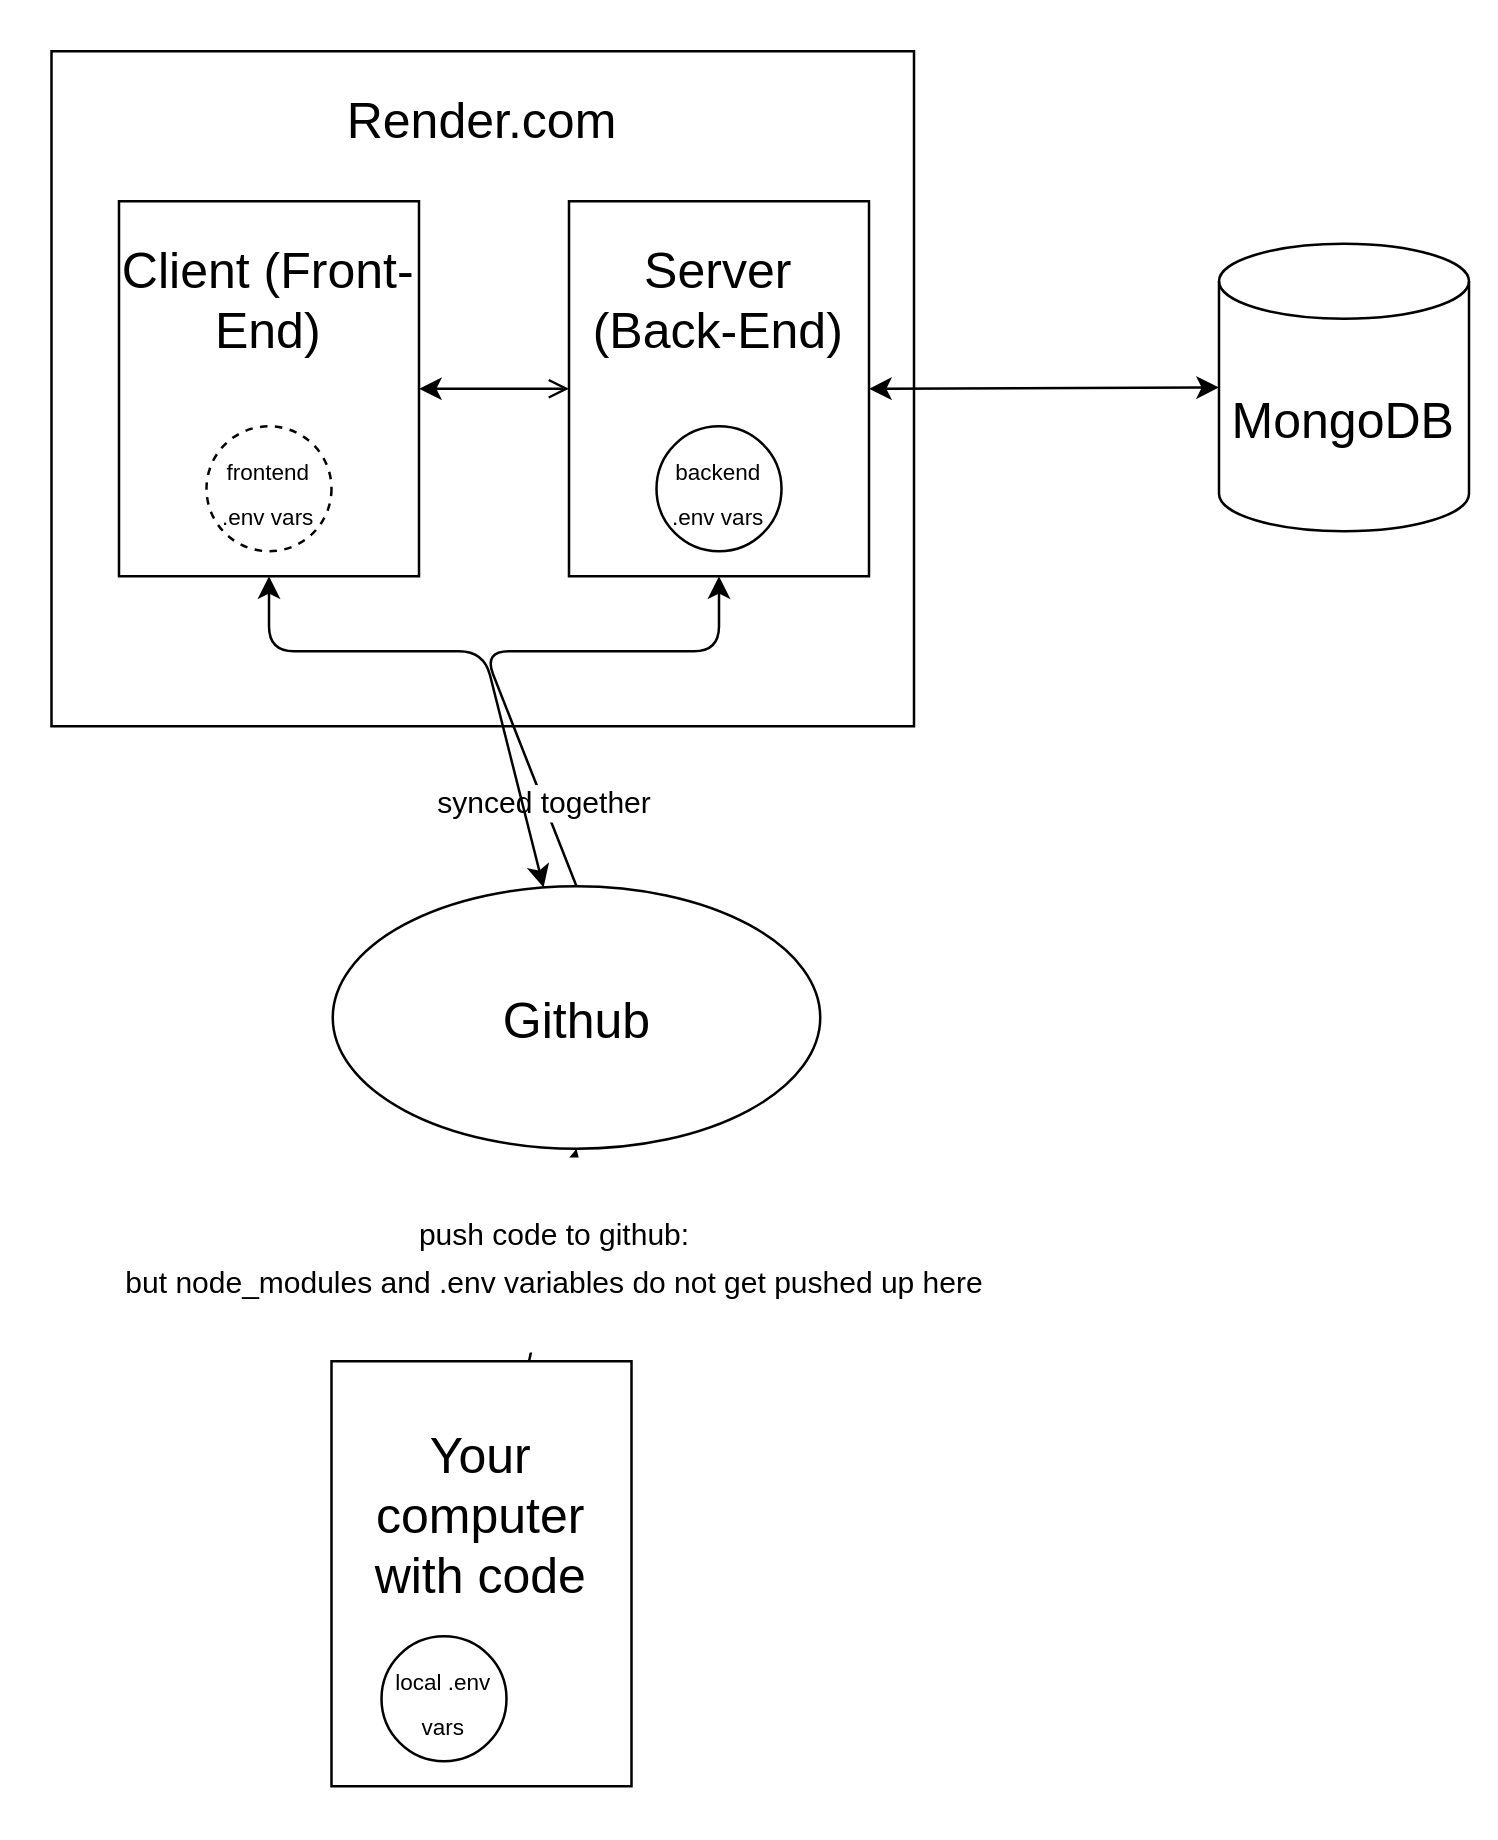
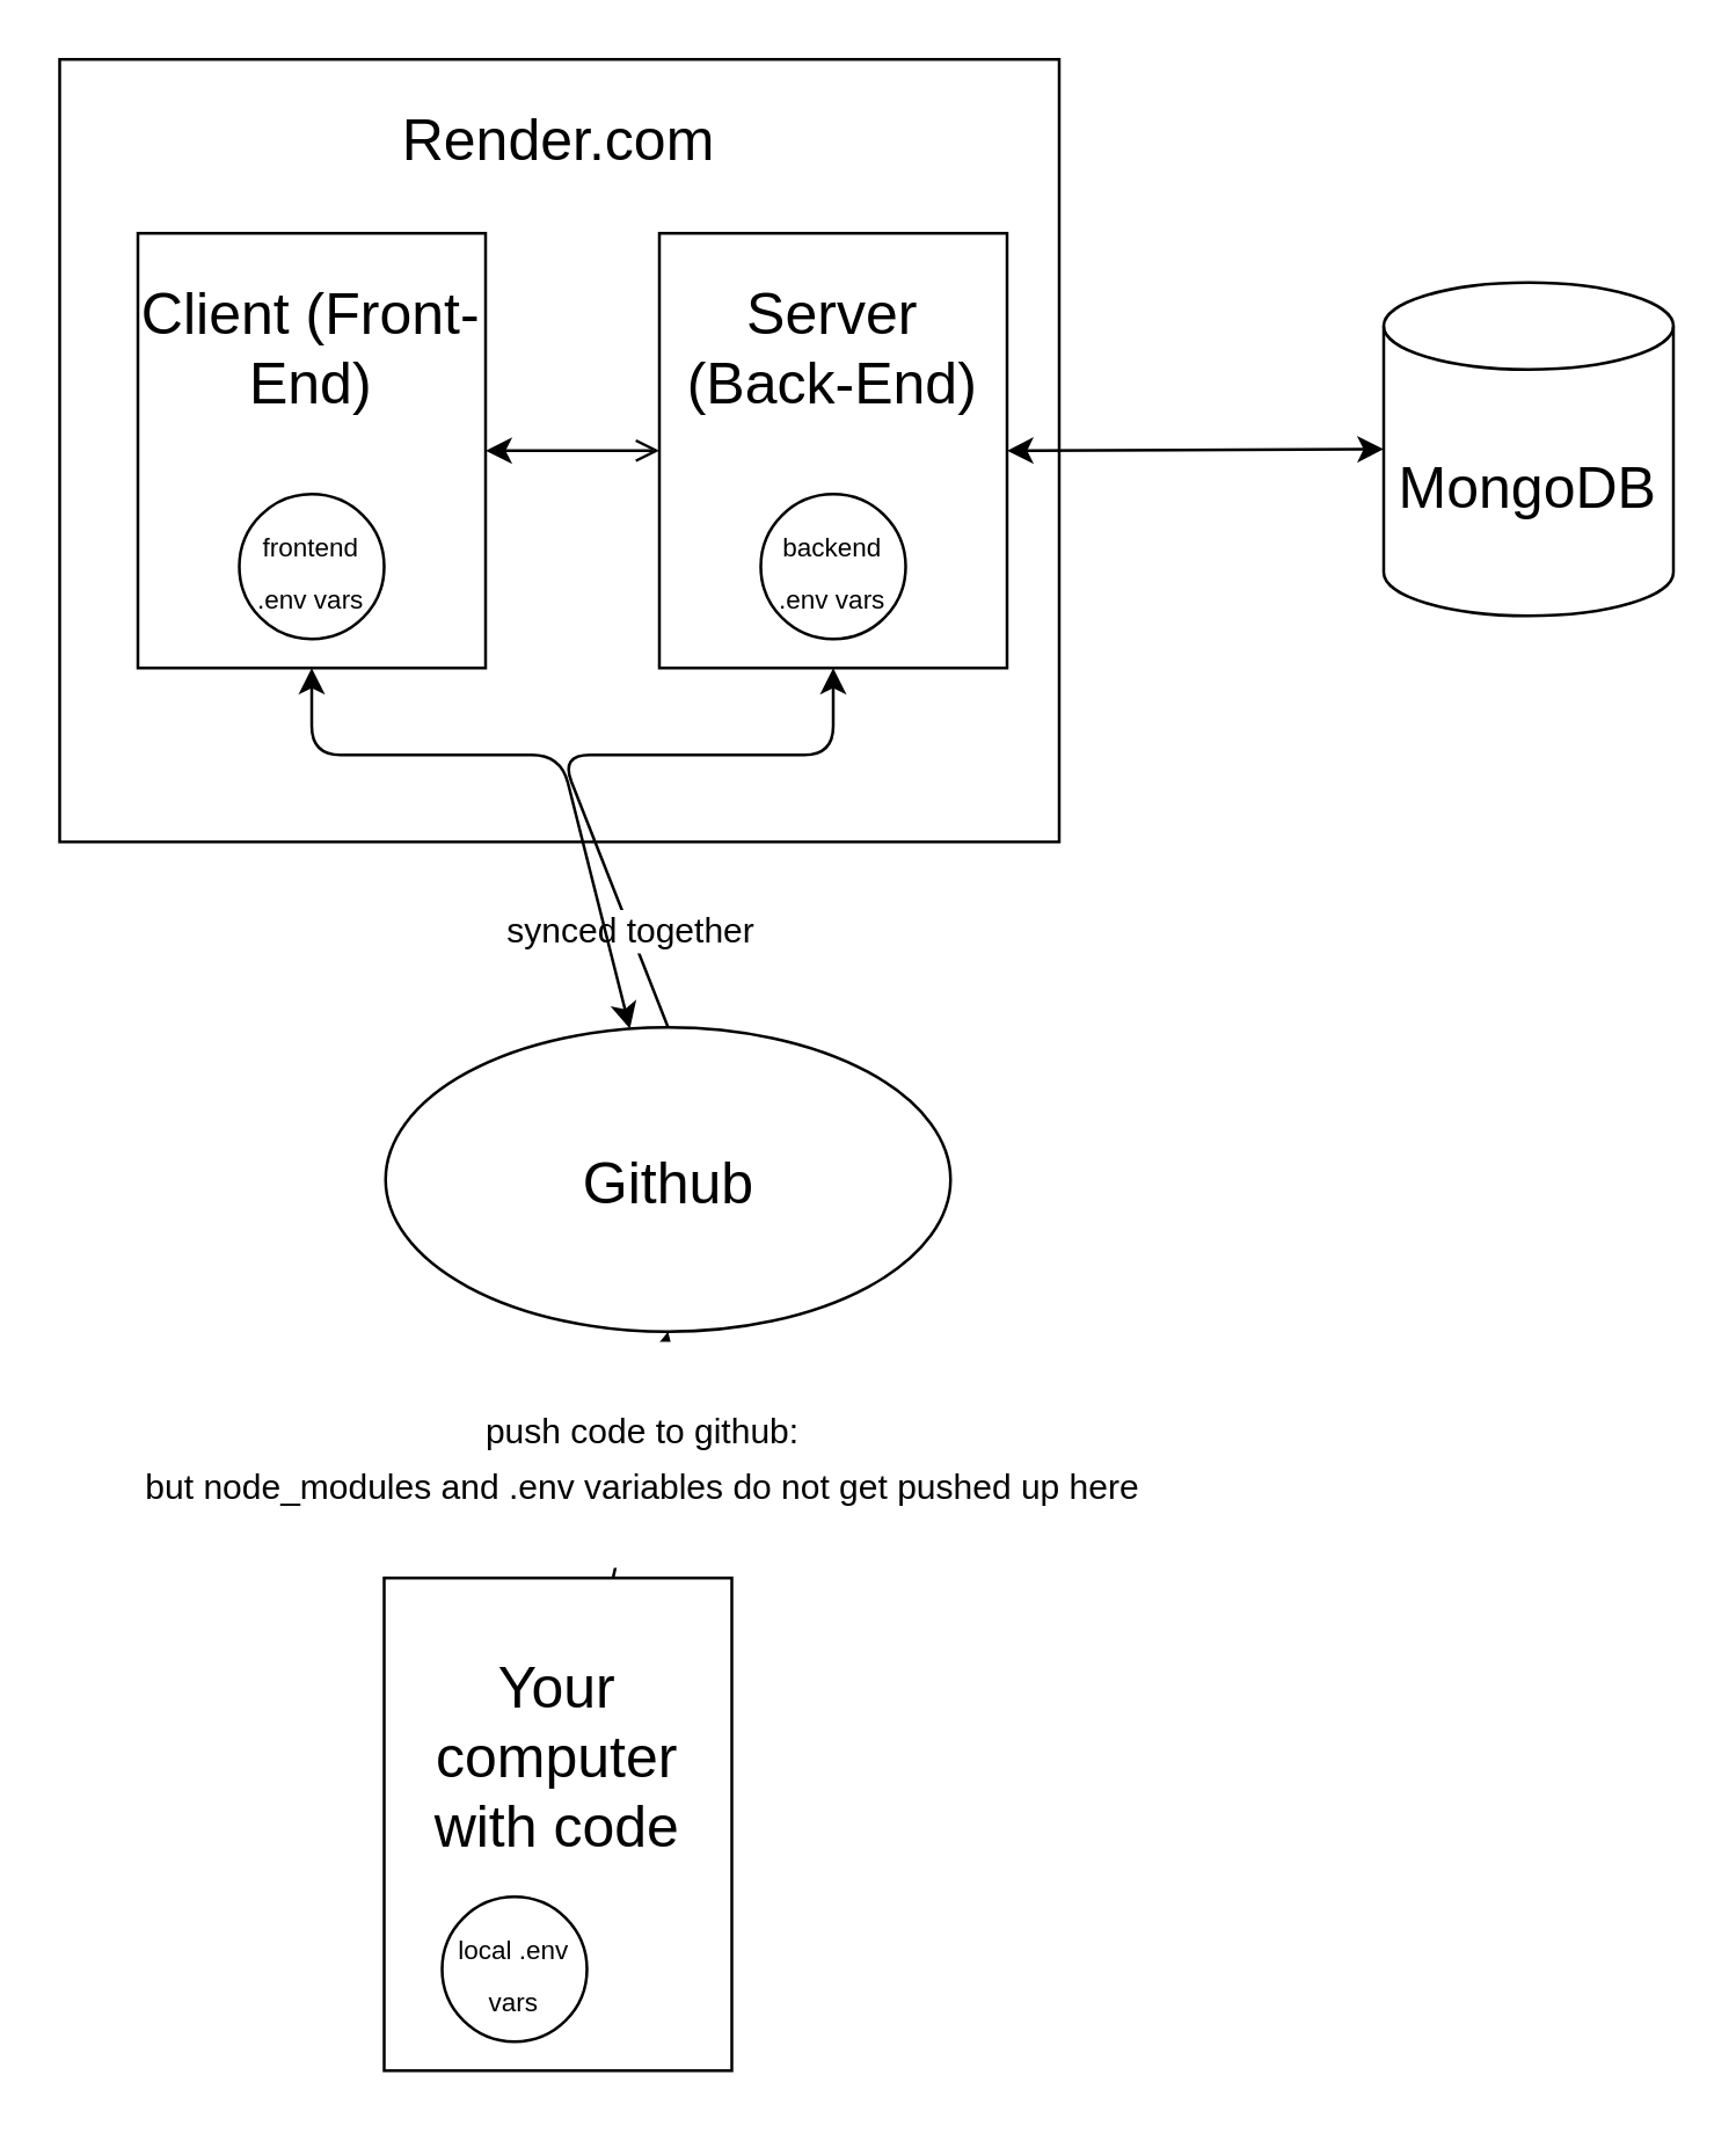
  <mxCell id="0" />
  <mxCell id="1" parent="0" />
  <mxCell id="2" value="&lt;div style=&quot;font-size: 20px;&quot;&gt;&lt;span style=&quot;background-color: initial;&quot;&gt;&lt;font style=&quot;font-size: 20px;&quot;&gt;Render.com&lt;/font&gt;&lt;/span&gt;&lt;/div&gt;&lt;div style=&quot;font-size: 20px;&quot;&gt;&lt;span style=&quot;background-color: initial;&quot;&gt;&lt;font style=&quot;font-size: 20px;&quot;&gt;&lt;br&gt;&lt;/font&gt;&lt;/span&gt;&lt;/div&gt;&lt;div style=&quot;font-size: 20px;&quot;&gt;&lt;span style=&quot;background-color: initial;&quot;&gt;&lt;font style=&quot;font-size: 20px;&quot;&gt;&lt;br&gt;&lt;/font&gt;&lt;/span&gt;&lt;/div&gt;&lt;div style=&quot;font-size: 20px;&quot;&gt;&lt;span style=&quot;background-color: initial;&quot;&gt;&lt;font style=&quot;font-size: 20px;&quot;&gt;&lt;br&gt;&lt;/font&gt;&lt;/span&gt;&lt;/div&gt;&lt;div style=&quot;font-size: 20px;&quot;&gt;&lt;span style=&quot;background-color: initial;&quot;&gt;&lt;font style=&quot;font-size: 20px;&quot;&gt;&lt;br&gt;&lt;/font&gt;&lt;/span&gt;&lt;/div&gt;&lt;div style=&quot;font-size: 20px;&quot;&gt;&lt;span style=&quot;background-color: initial;&quot;&gt;&lt;font style=&quot;font-size: 20px;&quot;&gt;&lt;br&gt;&lt;/font&gt;&lt;/span&gt;&lt;/div&gt;&lt;div style=&quot;font-size: 20px;&quot;&gt;&lt;span style=&quot;background-color: initial;&quot;&gt;&lt;font style=&quot;font-size: 20px;&quot;&gt;&lt;br&gt;&lt;/font&gt;&lt;/span&gt;&lt;/div&gt;&lt;div style=&quot;font-size: 20px;&quot;&gt;&lt;span style=&quot;background-color: initial;&quot;&gt;&lt;font style=&quot;font-size: 20px;&quot;&gt;&lt;br&gt;&lt;/font&gt;&lt;/span&gt;&lt;/div&gt;&lt;div style=&quot;font-size: 20px;&quot;&gt;&lt;span style=&quot;background-color: initial;&quot;&gt;&lt;font style=&quot;font-size: 20px;&quot;&gt;&lt;br&gt;&lt;/font&gt;&lt;/span&gt;&lt;/div&gt;&lt;div style=&quot;font-size: 20px;&quot;&gt;&lt;span style=&quot;background-color: initial;&quot;&gt;&lt;font style=&quot;font-size: 20px;&quot;&gt;&lt;br&gt;&lt;/font&gt;&lt;/span&gt;&lt;/div&gt;" style="rounded=0;whiteSpace=wrap;html=1;align=center;" vertex="1" parent="1"><mxGeometry x="20" y="20" width="345" height="270" as="geometry" /></mxCell>
  <mxCell id="3" value="Client (Front-End)&lt;br&gt;&lt;br&gt;&lt;br&gt;&lt;br&gt;" style="rounded=0;whiteSpace=wrap;html=1;fontSize=20;" vertex="1" parent="1"><mxGeometry x="47" y="80" width="120" height="150" as="geometry" /></mxCell>
  <mxCell id="4" value="Server (Back-End)&lt;br&gt;&lt;br&gt;&lt;br&gt;&lt;br&gt;" style="rounded=0;whiteSpace=wrap;html=1;fontSize=20;" vertex="1" parent="1"><mxGeometry x="227" y="80" width="120" height="150" as="geometry" /></mxCell>
- <mxCell id="5" value="&lt;p style=&quot;line-height: 70%;&quot;&gt;&lt;font style=&quot;font-size: 9px;&quot;&gt;frontend .env vars&lt;/font&gt;&lt;/p&gt;" style="ellipse;whiteSpace=wrap;html=1;aspect=fixed;fontSize=20;dashed=1;" vertex="1" parent="1"><mxGeometry x="82" y="170" width="50" height="50" as="geometry" /></mxCell>
+ <mxCell id="5" value="&lt;p style=&quot;line-height: 70%;&quot;&gt;&lt;font style=&quot;font-size: 9px;&quot;&gt;frontend .env vars&lt;/font&gt;&lt;/p&gt;" style="ellipse;whiteSpace=wrap;html=1;aspect=fixed;fontSize=20;" vertex="1" parent="1"><mxGeometry x="82" y="170" width="50" height="50" as="geometry" /></mxCell>
  <mxCell id="6" value="&lt;p style=&quot;line-height: 70%;&quot;&gt;&lt;font style=&quot;font-size: 9px;&quot;&gt;backend .env vars&lt;/font&gt;&lt;/p&gt;" style="ellipse;whiteSpace=wrap;html=1;aspect=fixed;fontSize=20;" vertex="1" parent="1"><mxGeometry x="262" y="170" width="50" height="50" as="geometry" /></mxCell>
  <mxCell id="7" value="synced together" style="edgeStyle=none;html=1;exitX=0.5;exitY=0;exitDx=0;exitDy=0;fontSize=12;entryX=0.5;entryY=1;entryDx=0;entryDy=0;" edge="1" parent="1" source="8" target="4"><mxGeometry x="-0.688" relative="1" as="geometry"><mxPoint x="357" y="380" as="targetPoint" /><Array as="points"><mxPoint x="193" y="260" /><mxPoint x="287" y="260" /></Array><mxPoint as="offset" /></mxGeometry></mxCell>
  <mxCell id="8" value="&lt;font style=&quot;font-size: 20px;&quot;&gt;Github&lt;/font&gt;" style="ellipse;whiteSpace=wrap;html=1;fontSize=9;" vertex="1" parent="1"><mxGeometry x="132.5" y="354" width="195" height="105" as="geometry" /></mxCell>
- <mxCell id="9" value="MongoDB" style="shape=cylinder3;whiteSpace=wrap;html=1;boundedLbl=1;backgroundOutline=1;size=15;fontSize=20;" vertex="1" parent="1"><mxGeometry x="487" y="97" width="100" height="115" as="geometry" /></mxCell>
+ <mxCell id="9" value="MongoDB" style="shape=cylinder3;whiteSpace=wrap;html=1;boundedLbl=1;backgroundOutline=1;size=15;fontSize=20;" vertex="1" parent="1"><mxGeometry x="477" y="97" width="100" height="115" as="geometry" /></mxCell>
  <mxCell id="10" value="&lt;p style=&quot;line-height: 80%;&quot;&gt;&lt;font style=&quot;font-size: 12px;&quot;&gt;push code to github:&lt;br&gt;but node_modules and .env variables do not get pushed up here&lt;br&gt;&lt;/font&gt;&lt;/p&gt;" style="edgeStyle=none;html=1;entryX=0.5;entryY=1;entryDx=0;entryDy=0;fontSize=20;" edge="1" parent="1" source="11" target="8"><mxGeometry relative="1" as="geometry" /></mxCell>
  <mxCell id="11" value="Your computer with code&lt;br&gt;&lt;br&gt;&lt;br&gt;" style="rounded=0;whiteSpace=wrap;html=1;fontSize=20;" vertex="1" parent="1"><mxGeometry x="132" y="544" width="120" height="170" as="geometry" /></mxCell>
  <mxCell id="12" value="&lt;p style=&quot;line-height: 70%;&quot;&gt;&lt;font style=&quot;font-size: 9px;&quot;&gt;local .env vars&lt;/font&gt;&lt;/p&gt;" style="ellipse;whiteSpace=wrap;html=1;aspect=fixed;fontSize=20;" vertex="1" parent="1"><mxGeometry x="152" y="654" width="50" height="50" as="geometry" /></mxCell>
  <mxCell id="13" value="" style="endArrow=classic;startArrow=classic;html=1;fontSize=12;entryX=0;entryY=0.5;entryDx=0;entryDy=0;entryPerimeter=0;exitX=1;exitY=0.5;exitDx=0;exitDy=0;" edge="1" parent="1" source="4" target="9"><mxGeometry width="50" height="50" relative="1" as="geometry"><mxPoint x="387" y="170" as="sourcePoint" /><mxPoint x="437" y="120" as="targetPoint" /></mxGeometry></mxCell>
  <mxCell id="14" value="" style="endArrow=open;startArrow=classic;html=1;fontSize=12;entryX=0;entryY=0.5;entryDx=0;entryDy=0;" edge="1" parent="1" source="3" target="4"><mxGeometry width="50" height="50" relative="1" as="geometry"><mxPoint x="167" y="170" as="sourcePoint" /><mxPoint x="217" y="120" as="targetPoint" /></mxGeometry></mxCell>
  <mxCell id="15" value="" style="endArrow=classic;startArrow=classic;html=1;strokeColor=default;fontSize=12;entryX=0.5;entryY=1;entryDx=0;entryDy=0;" edge="1" parent="1" source="8" target="3"><mxGeometry width="50" height="50" relative="1" as="geometry"><mxPoint x="187" y="350" as="sourcePoint" /><mxPoint x="107" y="260" as="targetPoint" /><Array as="points"><mxPoint x="193" y="260" /><mxPoint x="107" y="260" /></Array></mxGeometry></mxCell>
